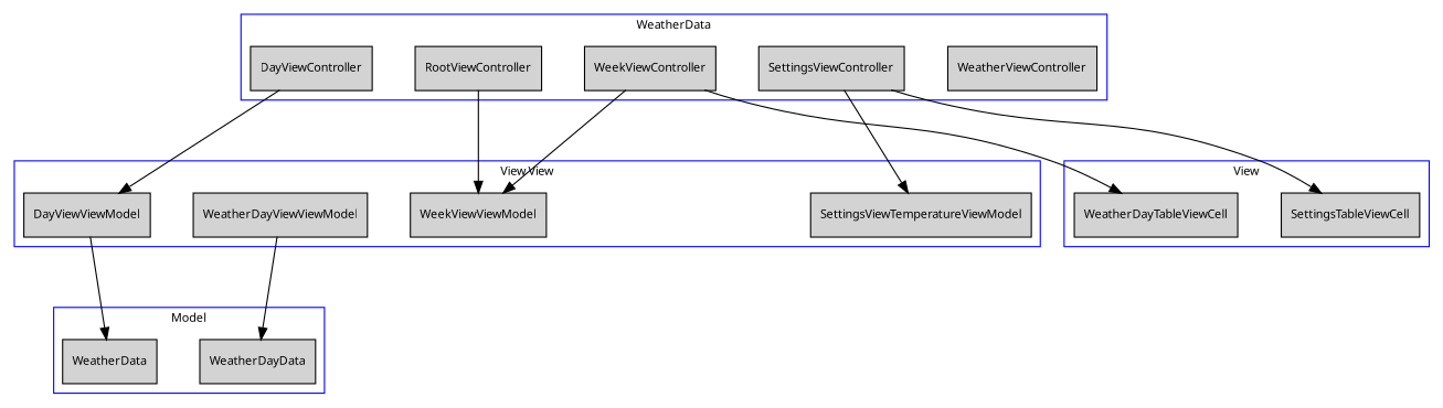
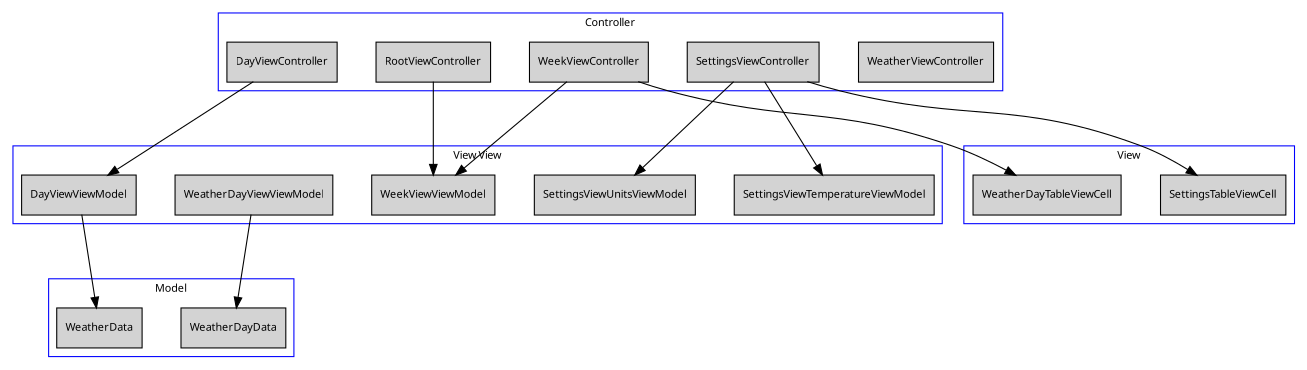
  digraph {
    compound=true
    fontname=Verdana
    fontsize=10
    nodesep=0.5
    rankdir=TB
    ranksep=1.2
    node [fontname=Verdana fontsize=10 shape=record style=filled]
    WeatherViewController
    RootViewController
    SettingsViewController
    WeekViewController
    DayViewController
    WeatherDayTableViewCell
    SettingsTableViewCell
    SettingsViewTemperatureViewModel
+   SettingsViewUnitsViewModel
    DayViewViewModel
    WeatherDayViewViewModel
    WeekViewViewModel
    WeatherData
    WeatherDayData
    subgraph cluster_1 {
      color=blue
-     label=WeatherData
+     label=Controller
      WeatherViewController
      RootViewController
      SettingsViewController
      WeekViewController
      DayViewController
    }
    subgraph cluster_2 {
      color=blue
      label=View
      rank=same
      WeatherDayTableViewCell
      SettingsTableViewCell
    }
    subgraph cluster_3 {
      color=blue
      label="View View"
      SettingsViewTemperatureViewModel
+     SettingsViewUnitsViewModel
      DayViewViewModel
      WeatherDayViewViewModel
      WeekViewViewModel
    }
    subgraph cluster_4 {
      color=blue
      label=Model
      WeatherData
      WeatherDayData
    }
    RootViewController -> WeekViewViewModel
    SettingsViewController -> SettingsTableViewCell
    SettingsViewController -> SettingsViewTemperatureViewModel
+   SettingsViewController -> SettingsViewUnitsViewModel
    WeekViewController -> WeatherDayTableViewCell
    WeekViewController -> WeekViewViewModel
    DayViewController -> DayViewViewModel
    DayViewViewModel -> WeatherData
    WeatherDayViewViewModel -> WeatherDayData
  }
